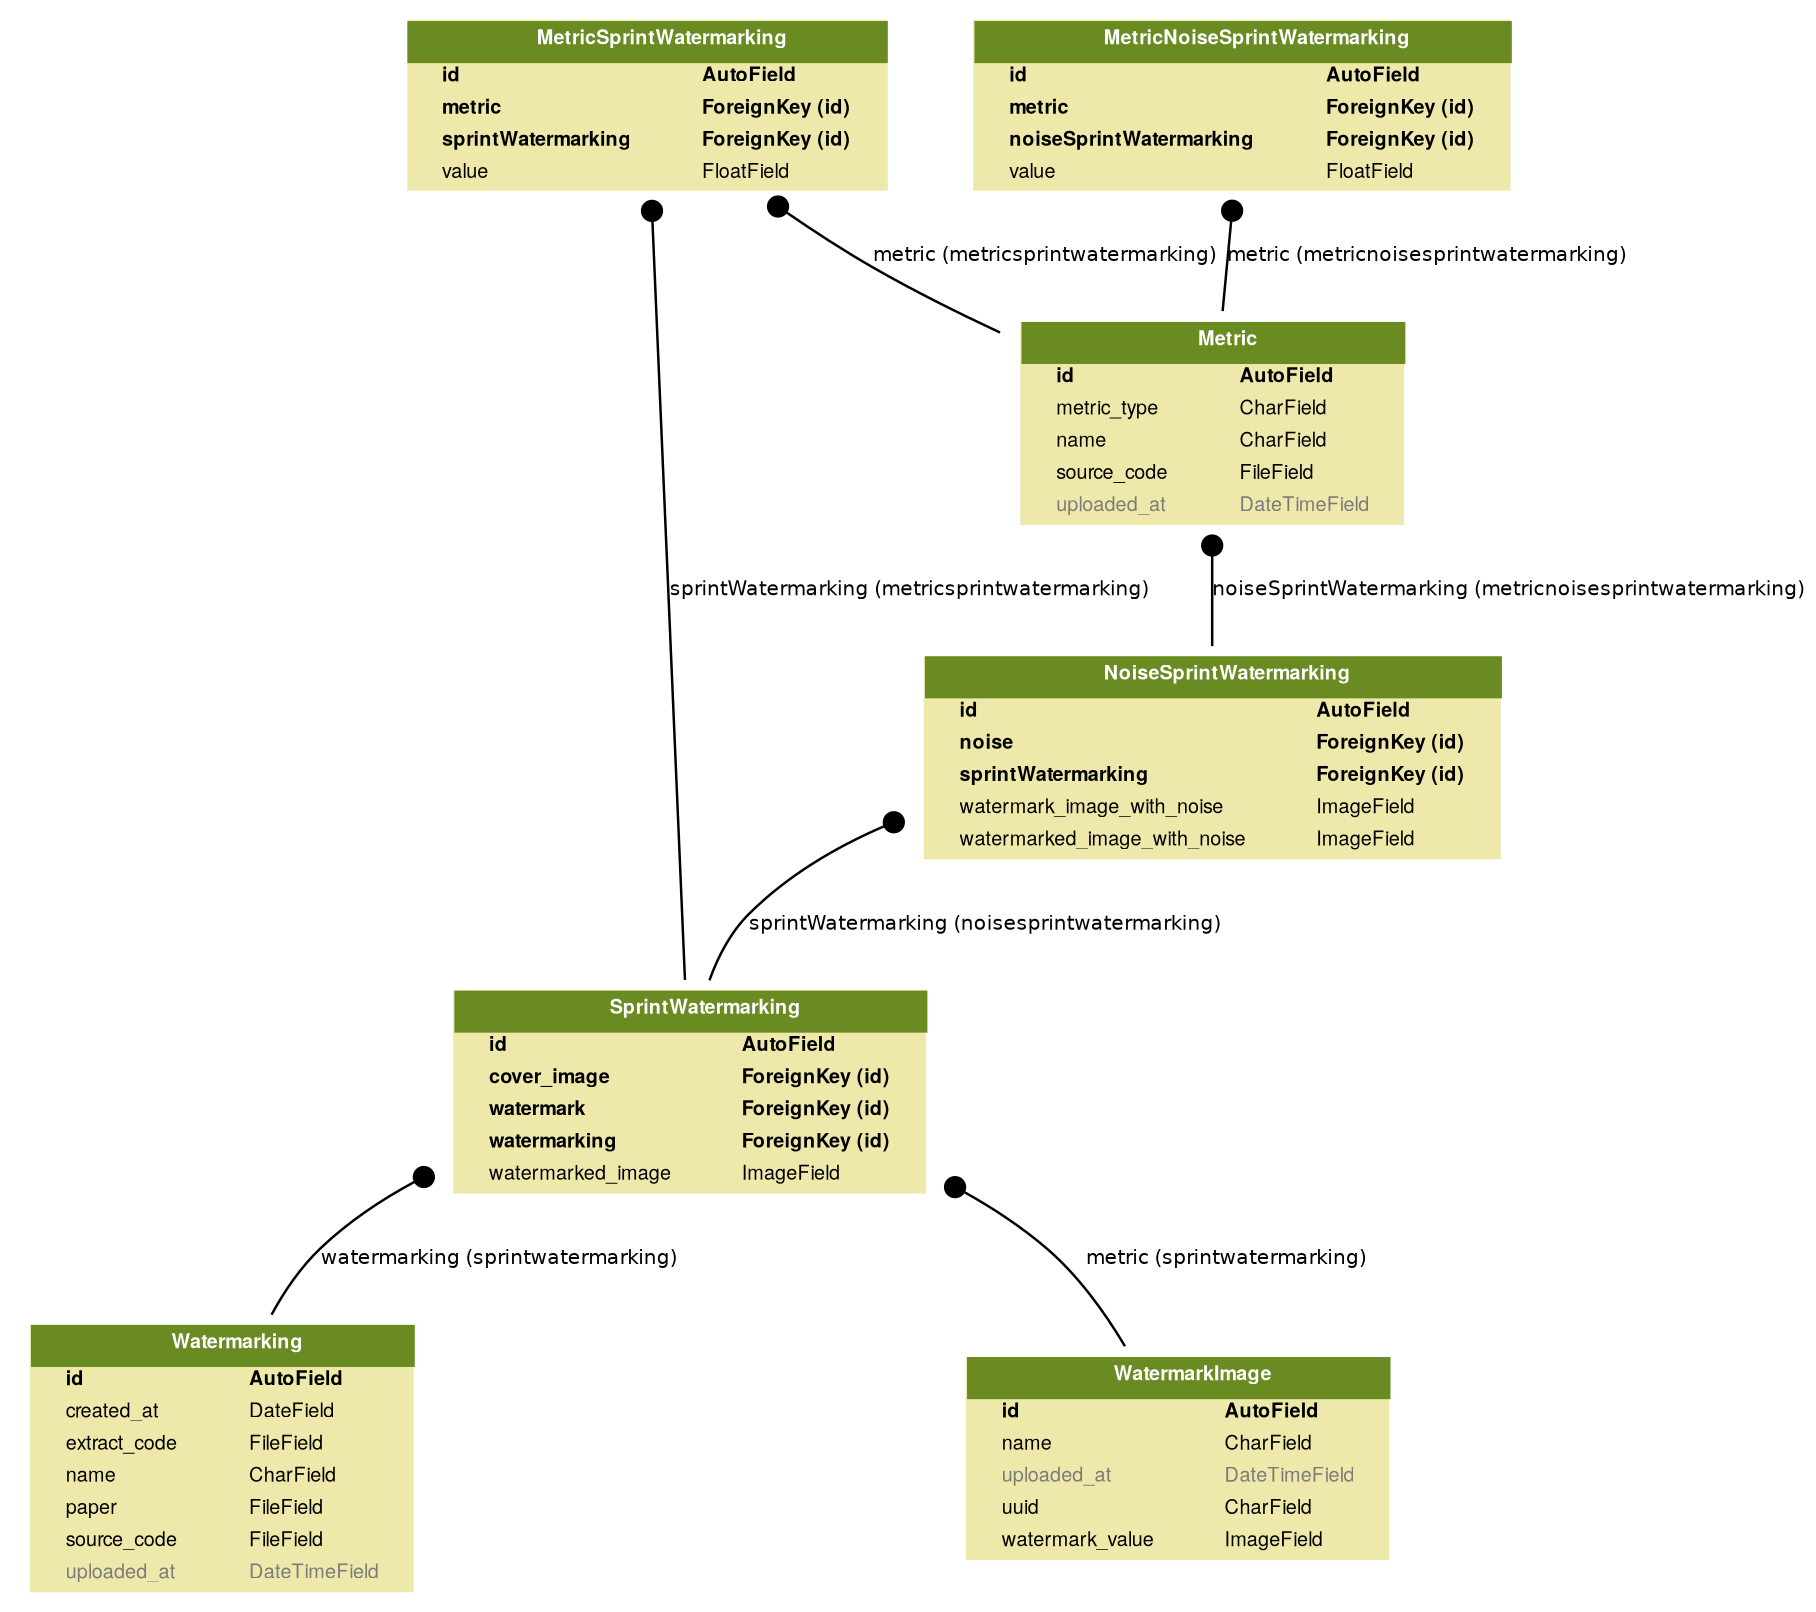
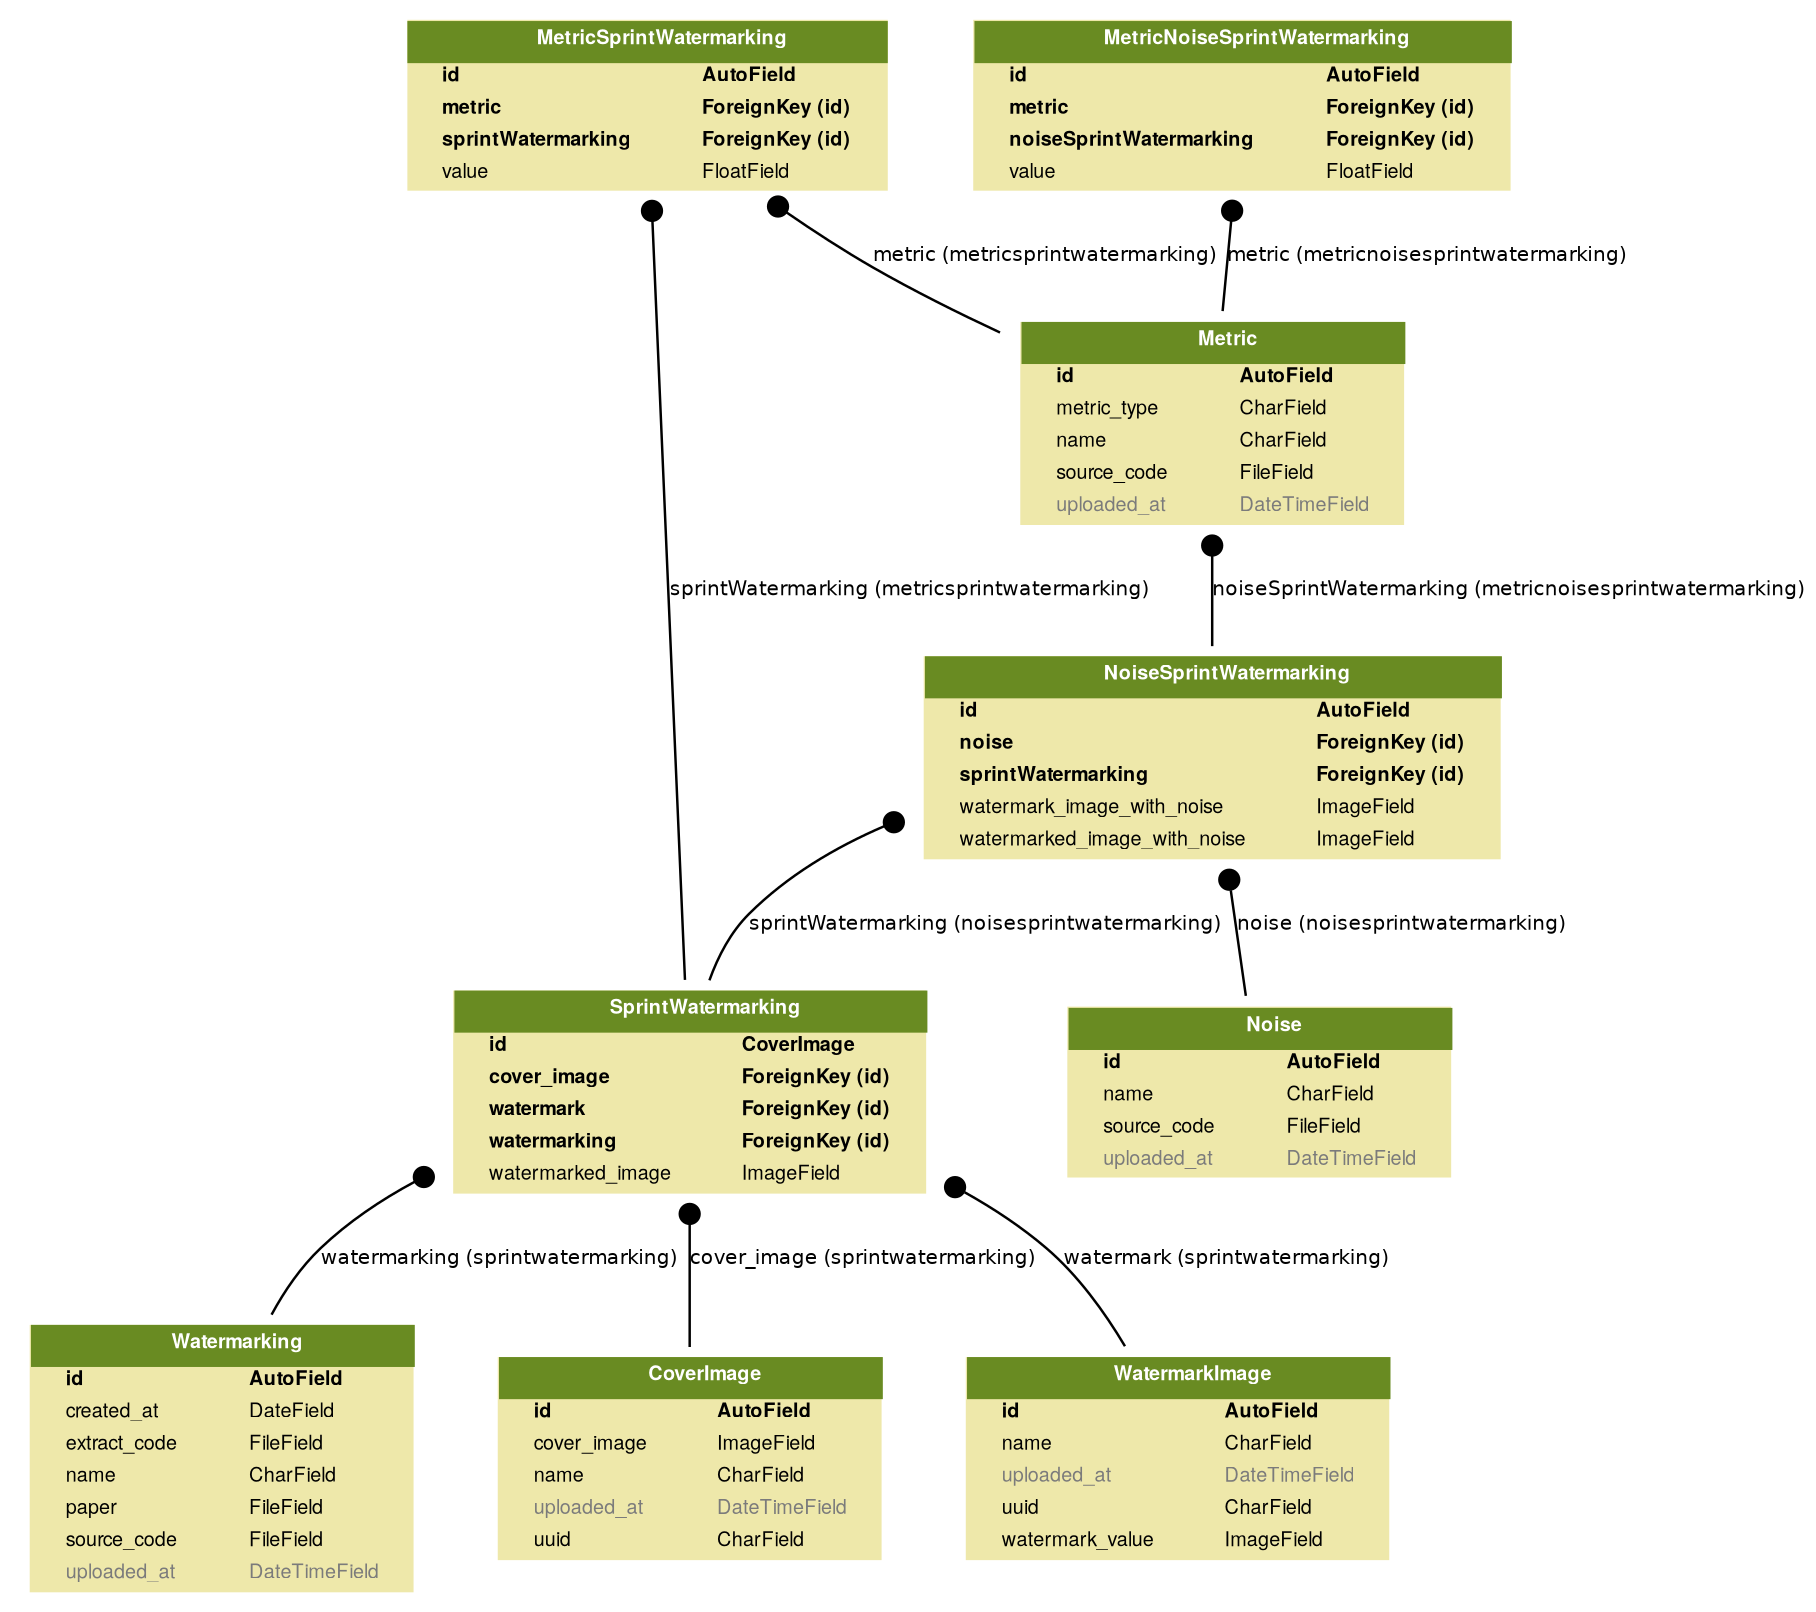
  digraph {
    fontname=Helvetica
    fontsize=8
    splines=true
    node [fontname=Helvetica fontsize=8 shape=plaintext]
    edge [arrowhead=none arrowtail=dot dir=both fontname=Helvetica fontsize=8]
    n1 [label=<     <TABLE BGCOLOR="palegoldenrod" BORDER="0" CELLBORDER="0" CELLSPACING="0">     <TR><TD COLSPAN="2" CELLPADDING="4" ALIGN="CENTER" BGCOLOR="olivedrab4">     <FONT FACE="Helvetica Bold" COLOR="white">     Watermarking     </FONT></TD></TR>           <TR><TD ALIGN="LEFT" BORDER="0">     <FONT FACE="Helvetica Bold">id</FONT>     </TD><TD ALIGN="LEFT">     <FONT FACE="Helvetica Bold">AutoField</FONT>     </TD></TR>              <TR><TD ALIGN="LEFT" BORDER="0">     <FONT FACE="Helvetica ">created_at</FONT>     </TD><TD ALIGN="LEFT">     <FONT FACE="Helvetica ">DateField</FONT>     </TD></TR>              <TR><TD ALIGN="LEFT" BORDER="0">     <FONT FACE="Helvetica ">extract_code</FONT>     </TD><TD ALIGN="LEFT">     <FONT FACE="Helvetica ">FileField</FONT>     </TD></TR>              <TR><TD ALIGN="LEFT" BORDER="0">     <FONT FACE="Helvetica ">name</FONT>     </TD><TD ALIGN="LEFT">     <FONT FACE="Helvetica ">CharField</FONT>     </TD></TR>              <TR><TD ALIGN="LEFT" BORDER="0">     <FONT FACE="Helvetica ">paper</FONT>     </TD><TD ALIGN="LEFT">     <FONT FACE="Helvetica ">FileField</FONT>     </TD></TR>              <TR><TD ALIGN="LEFT" BORDER="0">     <FONT FACE="Helvetica ">source_code</FONT>     </TD><TD ALIGN="LEFT">     <FONT FACE="Helvetica ">FileField</FONT>     </TD></TR>              <TR><TD ALIGN="LEFT" BORDER="0">     <FONT COLOR="#7B7B7B" FACE="Helvetica ">uploaded_at</FONT>     </TD><TD ALIGN="LEFT">     <FONT COLOR="#7B7B7B" FACE="Helvetica ">DateTimeField</FONT>     </TD></TR>           </TABLE>     >]
+   n2 [label=<     <TABLE BGCOLOR="palegoldenrod" BORDER="0" CELLBORDER="0" CELLSPACING="0">     <TR><TD COLSPAN="2" CELLPADDING="4" ALIGN="CENTER" BGCOLOR="olivedrab4">     <FONT FACE="Helvetica Bold" COLOR="white">     CoverImage     </FONT></TD></TR>           <TR><TD ALIGN="LEFT" BORDER="0">     <FONT FACE="Helvetica Bold">id</FONT>     </TD><TD ALIGN="LEFT">     <FONT FACE="Helvetica Bold">AutoField</FONT>     </TD></TR>              <TR><TD ALIGN="LEFT" BORDER="0">     <FONT FACE="Helvetica ">cover_image</FONT>     </TD><TD ALIGN="LEFT">     <FONT FACE="Helvetica ">ImageField</FONT>     </TD></TR>              <TR><TD ALIGN="LEFT" BORDER="0">     <FONT FACE="Helvetica ">name</FONT>     </TD><TD ALIGN="LEFT">     <FONT FACE="Helvetica ">CharField</FONT>     </TD></TR>              <TR><TD ALIGN="LEFT" BORDER="0">     <FONT COLOR="#7B7B7B" FACE="Helvetica ">uploaded_at</FONT>     </TD><TD ALIGN="LEFT">     <FONT COLOR="#7B7B7B" FACE="Helvetica ">DateTimeField</FONT>     </TD></TR>              <TR><TD ALIGN="LEFT" BORDER="0">     <FONT FACE="Helvetica ">uuid</FONT>     </TD><TD ALIGN="LEFT">     <FONT FACE="Helvetica ">CharField</FONT>     </TD></TR>           </TABLE>     >]
    n3 [label=<     <TABLE BGCOLOR="palegoldenrod" BORDER="0" CELLBORDER="0" CELLSPACING="0">     <TR><TD COLSPAN="2" CELLPADDING="4" ALIGN="CENTER" BGCOLOR="olivedrab4">     <FONT FACE="Helvetica Bold" COLOR="white">     WatermarkImage     </FONT></TD></TR>           <TR><TD ALIGN="LEFT" BORDER="0">     <FONT FACE="Helvetica Bold">id</FONT>     </TD><TD ALIGN="LEFT">     <FONT FACE="Helvetica Bold">AutoField</FONT>     </TD></TR>              <TR><TD ALIGN="LEFT" BORDER="0">     <FONT FACE="Helvetica ">name</FONT>     </TD><TD ALIGN="LEFT">     <FONT FACE="Helvetica ">CharField</FONT>     </TD></TR>              <TR><TD ALIGN="LEFT" BORDER="0">     <FONT COLOR="#7B7B7B" FACE="Helvetica ">uploaded_at</FONT>     </TD><TD ALIGN="LEFT">     <FONT COLOR="#7B7B7B" FACE="Helvetica ">DateTimeField</FONT>     </TD></TR>              <TR><TD ALIGN="LEFT" BORDER="0">     <FONT FACE="Helvetica ">uuid</FONT>     </TD><TD ALIGN="LEFT">     <FONT FACE="Helvetica ">CharField</FONT>     </TD></TR>              <TR><TD ALIGN="LEFT" BORDER="0">     <FONT FACE="Helvetica ">watermark_value</FONT>     </TD><TD ALIGN="LEFT">     <FONT FACE="Helvetica ">ImageField</FONT>     </TD></TR>           </TABLE>     >]
+   n4 [label=<     <TABLE BGCOLOR="palegoldenrod" BORDER="0" CELLBORDER="0" CELLSPACING="0">     <TR><TD COLSPAN="2" CELLPADDING="4" ALIGN="CENTER" BGCOLOR="olivedrab4">     <FONT FACE="Helvetica Bold" COLOR="white">     Noise     </FONT></TD></TR>           <TR><TD ALIGN="LEFT" BORDER="0">     <FONT FACE="Helvetica Bold">id</FONT>     </TD><TD ALIGN="LEFT">     <FONT FACE="Helvetica Bold">AutoField</FONT>     </TD></TR>              <TR><TD ALIGN="LEFT" BORDER="0">     <FONT FACE="Helvetica ">name</FONT>     </TD><TD ALIGN="LEFT">     <FONT FACE="Helvetica ">CharField</FONT>     </TD></TR>              <TR><TD ALIGN="LEFT" BORDER="0">     <FONT FACE="Helvetica ">source_code</FONT>     </TD><TD ALIGN="LEFT">     <FONT FACE="Helvetica ">FileField</FONT>     </TD></TR>              <TR><TD ALIGN="LEFT" BORDER="0">     <FONT COLOR="#7B7B7B" FACE="Helvetica ">uploaded_at</FONT>     </TD><TD ALIGN="LEFT">     <FONT COLOR="#7B7B7B" FACE="Helvetica ">DateTimeField</FONT>     </TD></TR>           </TABLE>     >]
    n5 [label=<     <TABLE BGCOLOR="palegoldenrod" BORDER="0" CELLBORDER="0" CELLSPACING="0">     <TR><TD COLSPAN="2" CELLPADDING="4" ALIGN="CENTER" BGCOLOR="olivedrab4">     <FONT FACE="Helvetica Bold" COLOR="white">     Metric     </FONT></TD></TR>           <TR><TD ALIGN="LEFT" BORDER="0">     <FONT FACE="Helvetica Bold">id</FONT>     </TD><TD ALIGN="LEFT">     <FONT FACE="Helvetica Bold">AutoField</FONT>     </TD></TR>              <TR><TD ALIGN="LEFT" BORDER="0">     <FONT FACE="Helvetica ">metric_type</FONT>     </TD><TD ALIGN="LEFT">     <FONT FACE="Helvetica ">CharField</FONT>     </TD></TR>              <TR><TD ALIGN="LEFT" BORDER="0">     <FONT FACE="Helvetica ">name</FONT>     </TD><TD ALIGN="LEFT">     <FONT FACE="Helvetica ">CharField</FONT>     </TD></TR>              <TR><TD ALIGN="LEFT" BORDER="0">     <FONT FACE="Helvetica ">source_code</FONT>     </TD><TD ALIGN="LEFT">     <FONT FACE="Helvetica ">FileField</FONT>     </TD></TR>              <TR><TD ALIGN="LEFT" BORDER="0">     <FONT COLOR="#7B7B7B" FACE="Helvetica ">uploaded_at</FONT>     </TD><TD ALIGN="LEFT">     <FONT COLOR="#7B7B7B" FACE="Helvetica ">DateTimeField</FONT>     </TD></TR>           </TABLE>     >]
    n6 [label=<     <TABLE BGCOLOR="palegoldenrod" BORDER="0" CELLBORDER="0" CELLSPACING="0">     <TR><TD COLSPAN="2" CELLPADDING="4" ALIGN="CENTER" BGCOLOR="olivedrab4">     <FONT FACE="Helvetica Bold" COLOR="white">     NoiseSprintWatermarking     </FONT></TD></TR>           <TR><TD ALIGN="LEFT" BORDER="0">     <FONT FACE="Helvetica Bold">id</FONT>     </TD><TD ALIGN="LEFT">     <FONT FACE="Helvetica Bold">AutoField</FONT>     </TD></TR>              <TR><TD ALIGN="LEFT" BORDER="0">     <FONT FACE="Helvetica Bold">noise</FONT>     </TD><TD ALIGN="LEFT">     <FONT FACE="Helvetica Bold">ForeignKey (id)</FONT>     </TD></TR>              <TR><TD ALIGN="LEFT" BORDER="0">     <FONT FACE="Helvetica Bold">sprintWatermarking</FONT>     </TD><TD ALIGN="LEFT">     <FONT FACE="Helvetica Bold">ForeignKey (id)</FONT>     </TD></TR>              <TR><TD ALIGN="LEFT" BORDER="0">     <FONT FACE="Helvetica ">watermark_image_with_noise</FONT>     </TD><TD ALIGN="LEFT">     <FONT FACE="Helvetica ">ImageField</FONT>     </TD></TR>              <TR><TD ALIGN="LEFT" BORDER="0">     <FONT FACE="Helvetica ">watermarked_image_with_noise</FONT>     </TD><TD ALIGN="LEFT">     <FONT FACE="Helvetica ">ImageField</FONT>     </TD></TR>           </TABLE>     >]
-   n7 [label=<     <TABLE BGCOLOR="palegoldenrod" BORDER="0" CELLBORDER="0" CELLSPACING="0">     <TR><TD COLSPAN="2" CELLPADDING="4" ALIGN="CENTER" BGCOLOR="olivedrab4">     <FONT FACE="Helvetica Bold" COLOR="white">     SprintWatermarking     </FONT></TD></TR>           <TR><TD ALIGN="LEFT" BORDER="0">     <FONT FACE="Helvetica Bold">id</FONT>     </TD><TD ALIGN="LEFT">     <FONT FACE="Helvetica Bold">AutoField</FONT>     </TD></TR>              <TR><TD ALIGN="LEFT" BORDER="0">     <FONT FACE="Helvetica Bold">cover_image</FONT>     </TD><TD ALIGN="LEFT">     <FONT FACE="Helvetica Bold">ForeignKey (id)</FONT>     </TD></TR>              <TR><TD ALIGN="LEFT" BORDER="0">     <FONT FACE="Helvetica Bold">watermark</FONT>     </TD><TD ALIGN="LEFT">     <FONT FACE="Helvetica Bold">ForeignKey (id)</FONT>     </TD></TR>              <TR><TD ALIGN="LEFT" BORDER="0">     <FONT FACE="Helvetica Bold">watermarking</FONT>     </TD><TD ALIGN="LEFT">     <FONT FACE="Helvetica Bold">ForeignKey (id)</FONT>     </TD></TR>              <TR><TD ALIGN="LEFT" BORDER="0">     <FONT FACE="Helvetica ">watermarked_image</FONT>     </TD><TD ALIGN="LEFT">     <FONT FACE="Helvetica ">ImageField</FONT>     </TD></TR>           </TABLE>     >]
+   n7 [label=<     <TABLE BGCOLOR="palegoldenrod" BORDER="0" CELLBORDER="0" CELLSPACING="0">     <TR><TD COLSPAN="2" CELLPADDING="4" ALIGN="CENTER" BGCOLOR="olivedrab4">     <FONT FACE="Helvetica Bold" COLOR="white">     SprintWatermarking     </FONT></TD></TR>           <TR><TD ALIGN="LEFT" BORDER="0">     <FONT FACE="Helvetica Bold">id</FONT>     </TD><TD ALIGN="LEFT">     <FONT FACE="Helvetica Bold">CoverImage</FONT>     </TD></TR>              <TR><TD ALIGN="LEFT" BORDER="0">     <FONT FACE="Helvetica Bold">cover_image</FONT>     </TD><TD ALIGN="LEFT">     <FONT FACE="Helvetica Bold">ForeignKey (id)</FONT>     </TD></TR>              <TR><TD ALIGN="LEFT" BORDER="0">     <FONT FACE="Helvetica Bold">watermark</FONT>     </TD><TD ALIGN="LEFT">     <FONT FACE="Helvetica Bold">ForeignKey (id)</FONT>     </TD></TR>              <TR><TD ALIGN="LEFT" BORDER="0">     <FONT FACE="Helvetica Bold">watermarking</FONT>     </TD><TD ALIGN="LEFT">     <FONT FACE="Helvetica Bold">ForeignKey (id)</FONT>     </TD></TR>              <TR><TD ALIGN="LEFT" BORDER="0">     <FONT FACE="Helvetica ">watermarked_image</FONT>     </TD><TD ALIGN="LEFT">     <FONT FACE="Helvetica ">ImageField</FONT>     </TD></TR>           </TABLE>     >]
    n8 [label=<     <TABLE BGCOLOR="palegoldenrod" BORDER="0" CELLBORDER="0" CELLSPACING="0">     <TR><TD COLSPAN="2" CELLPADDING="4" ALIGN="CENTER" BGCOLOR="olivedrab4">     <FONT FACE="Helvetica Bold" COLOR="white">     MetricSprintWatermarking     </FONT></TD></TR>           <TR><TD ALIGN="LEFT" BORDER="0">     <FONT FACE="Helvetica Bold">id</FONT>     </TD><TD ALIGN="LEFT">     <FONT FACE="Helvetica Bold">AutoField</FONT>     </TD></TR>              <TR><TD ALIGN="LEFT" BORDER="0">     <FONT FACE="Helvetica Bold">metric</FONT>     </TD><TD ALIGN="LEFT">     <FONT FACE="Helvetica Bold">ForeignKey (id)</FONT>     </TD></TR>              <TR><TD ALIGN="LEFT" BORDER="0">     <FONT FACE="Helvetica Bold">sprintWatermarking</FONT>     </TD><TD ALIGN="LEFT">     <FONT FACE="Helvetica Bold">ForeignKey (id)</FONT>     </TD></TR>              <TR><TD ALIGN="LEFT" BORDER="0">     <FONT FACE="Helvetica ">value</FONT>     </TD><TD ALIGN="LEFT">     <FONT FACE="Helvetica ">FloatField</FONT>     </TD></TR>           </TABLE>     >]
    n9 [label=<     <TABLE BGCOLOR="palegoldenrod" BORDER="0" CELLBORDER="0" CELLSPACING="0">     <TR><TD COLSPAN="2" CELLPADDING="4" ALIGN="CENTER" BGCOLOR="olivedrab4">     <FONT FACE="Helvetica Bold" COLOR="white">     MetricNoiseSprintWatermarking     </FONT></TD></TR>           <TR><TD ALIGN="LEFT" BORDER="0">     <FONT FACE="Helvetica Bold">id</FONT>     </TD><TD ALIGN="LEFT">     <FONT FACE="Helvetica Bold">AutoField</FONT>     </TD></TR>              <TR><TD ALIGN="LEFT" BORDER="0">     <FONT FACE="Helvetica Bold">metric</FONT>     </TD><TD ALIGN="LEFT">     <FONT FACE="Helvetica Bold">ForeignKey (id)</FONT>     </TD></TR>              <TR><TD ALIGN="LEFT" BORDER="0">     <FONT FACE="Helvetica Bold">noiseSprintWatermarking</FONT>     </TD><TD ALIGN="LEFT">     <FONT FACE="Helvetica Bold">ForeignKey (id)</FONT>     </TD></TR>              <TR><TD ALIGN="LEFT" BORDER="0">     <FONT FACE="Helvetica ">value</FONT>     </TD><TD ALIGN="LEFT">     <FONT FACE="Helvetica ">FloatField</FONT>     </TD></TR>           </TABLE>     >]
    n5 -> n6 [label="noiseSprintWatermarking (metricnoisesprintwatermarking)"]
+   n6 -> n4 [label="noise (noisesprintwatermarking)"]
    n6 -> n7 [label="sprintWatermarking (noisesprintwatermarking)"]
    n7 -> n1 [label="watermarking (sprintwatermarking)"]
-   n7 -> n3 [label="metric (sprintwatermarking)"]
+   n7 -> n2 [label="cover_image (sprintwatermarking)"]
+   n7 -> n3 [label="watermark (sprintwatermarking)"]
    n8 -> n5 [label="metric (metricsprintwatermarking)"]
    n8 -> n7 [label="sprintWatermarking (metricsprintwatermarking)"]
    n9 -> n5 [label="metric (metricnoisesprintwatermarking)"]
  }
